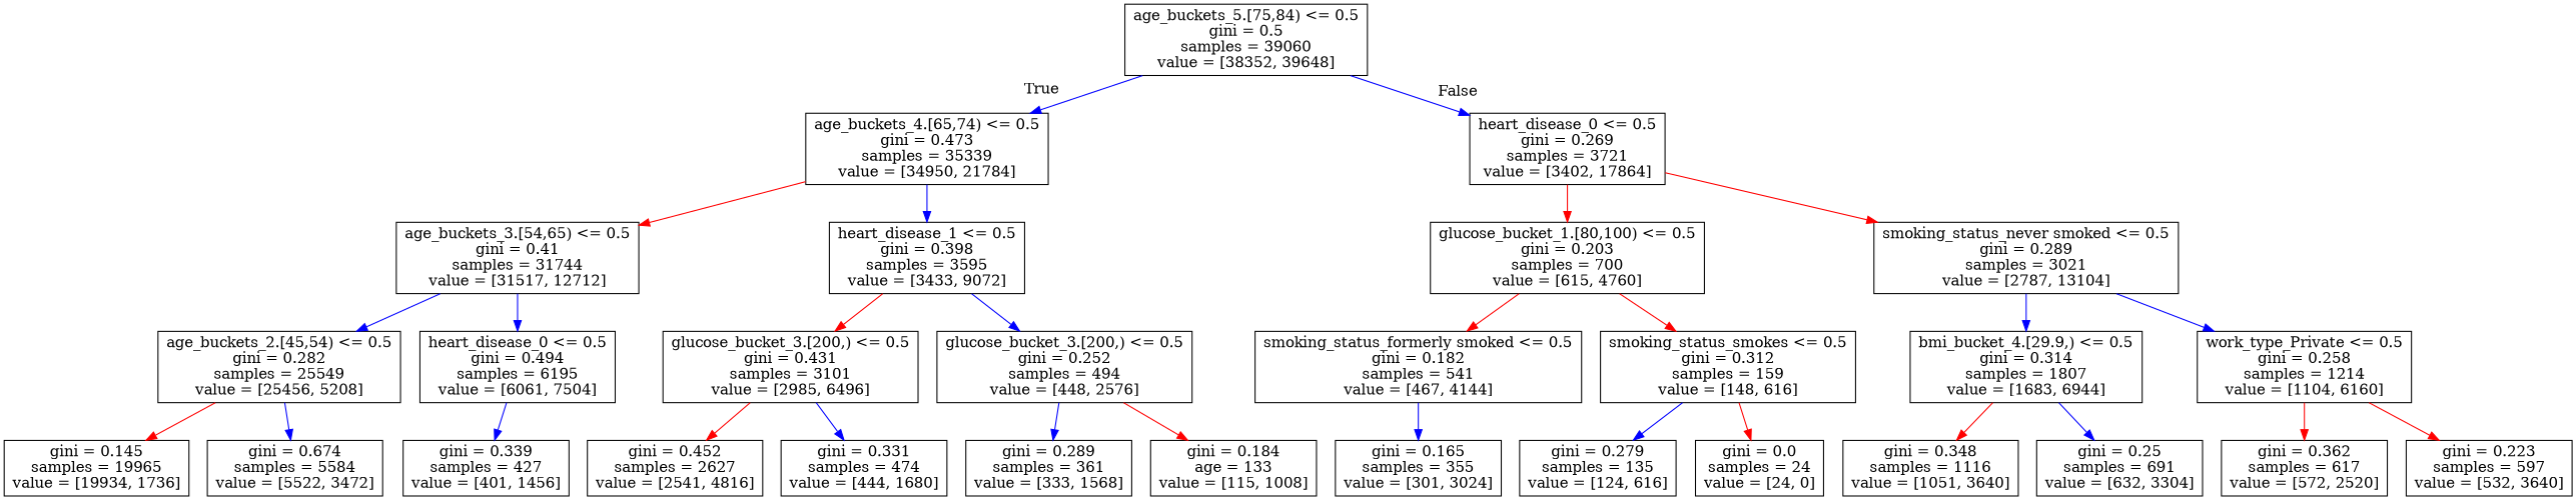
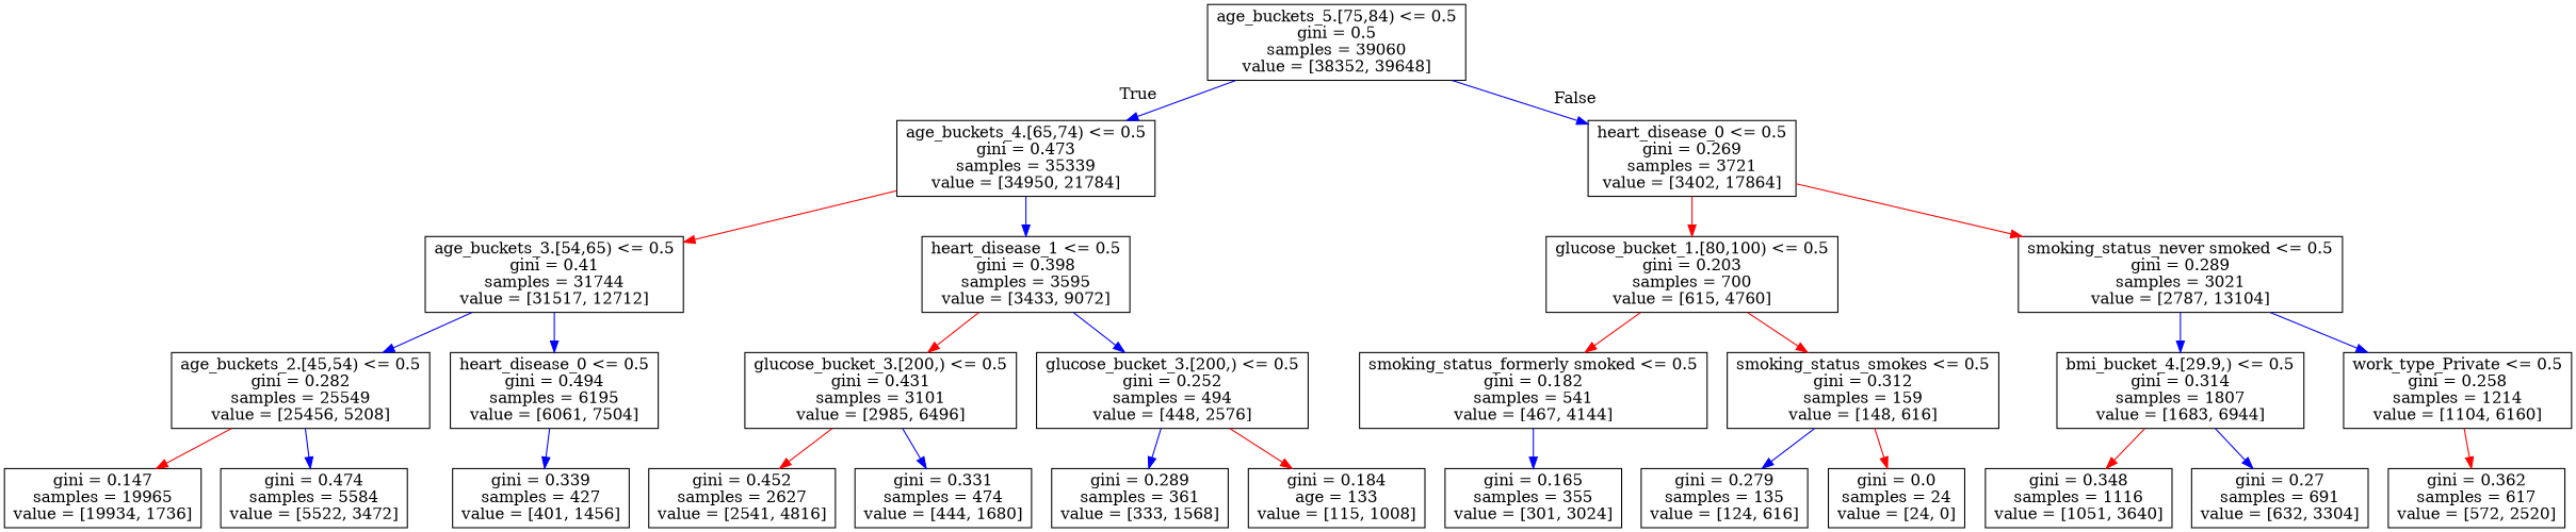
  digraph {
    node [shape=box]
    edge [color=blue]
    n1 [label="age_buckets_5.[75,84) <= 0.5\ngini = 0.5\nsamples = 39060\nvalue = [38352, 39648]"]
    n2 [label="age_buckets_4.[65,74) <= 0.5\ngini = 0.473\nsamples = 35339\nvalue = [34950, 21784]"]
    n3 [label="heart_disease_0 <= 0.5\ngini = 0.269\nsamples = 3721\nvalue = [3402, 17864]"]
    n4 [label="age_buckets_3.[54,65) <= 0.5\ngini = 0.41\nsamples = 31744\nvalue = [31517, 12712]"]
    n5 [label="heart_disease_1 <= 0.5\ngini = 0.398\nsamples = 3595\nvalue = [3433, 9072]"]
    n6 [label="glucose_bucket_1.[80,100) <= 0.5\ngini = 0.203\nsamples = 700\nvalue = [615, 4760]"]
    n7 [label="smoking_status_never smoked <= 0.5\ngini = 0.289\nsamples = 3021\nvalue = [2787, 13104]"]
    n8 [label="age_buckets_2.[45,54) <= 0.5\ngini = 0.282\nsamples = 25549\nvalue = [25456, 5208]"]
    n9 [label="heart_disease_0 <= 0.5\ngini = 0.494\nsamples = 6195\nvalue = [6061, 7504]"]
    n10 [label="glucose_bucket_3.[200,) <= 0.5\ngini = 0.431\nsamples = 3101\nvalue = [2985, 6496]"]
    n11 [label="glucose_bucket_3.[200,) <= 0.5\ngini = 0.252\nsamples = 494\nvalue = [448, 2576]"]
-   n12 [label="gini = 0.145\nsamples = 19965\nvalue = [19934, 1736]"]
-   n13 [label="gini = 0.674\nsamples = 5584\nvalue = [5522, 3472]"]
+   n12 [label="gini = 0.147\nsamples = 19965\nvalue = [19934, 1736]"]
+   n13 [label="gini = 0.474\nsamples = 5584\nvalue = [5522, 3472]"]
    n14 [label="gini = 0.339\nsamples = 427\nvalue = [401, 1456]"]
    n15 [label="gini = 0.452\nsamples = 2627\nvalue = [2541, 4816]"]
    n16 [label="gini = 0.331\nsamples = 474\nvalue = [444, 1680]"]
    n17 [label="gini = 0.289\nsamples = 361\nvalue = [333, 1568]"]
    n18 [label="gini = 0.184\nage = 133\nvalue = [115, 1008]"]
    n19 [label="smoking_status_formerly smoked <= 0.5\ngini = 0.182\nsamples = 541\nvalue = [467, 4144]"]
    n20 [label="smoking_status_smokes <= 0.5\ngini = 0.312\nsamples = 159\nvalue = [148, 616]"]
    n21 [label="bmi_bucket_4.[29.9,) <= 0.5\ngini = 0.314\nsamples = 1807\nvalue = [1683, 6944]"]
    n22 [label="work_type_Private <= 0.5\ngini = 0.258\nsamples = 1214\nvalue = [1104, 6160]"]
    n23 [label="gini = 0.165\nsamples = 355\nvalue = [301, 3024]"]
    n24 [label="gini = 0.279\nsamples = 135\nvalue = [124, 616]"]
    n25 [label="gini = 0.0\nsamples = 24\nvalue = [24, 0]"]
    n26 [label="gini = 0.348\nsamples = 1116\nvalue = [1051, 3640]"]
-   n27 [label="gini = 0.25\nsamples = 691\nvalue = [632, 3304]"]
+   n27 [label="gini = 0.27\nsamples = 691\nvalue = [632, 3304]"]
    n28 [label="gini = 0.362\nsamples = 617\nvalue = [572, 2520]"]
-   n29 [label="gini = 0.223\nsamples = 597\nvalue = [532, 3640]"]
    n1 -> n2 [headlabel=True labelangle=45 labeldistance=2.5]
    n1 -> n3 [headlabel=False labelangle=-45 labeldistance=2.5]
    n2 -> n4 [color=red]
    n2 -> n5
    n3 -> n6 [color=red]
    n3 -> n7 [color=red]
    n4 -> n8
    n4 -> n9
    n5 -> n10 [color=red]
    n5 -> n11
    n6 -> n19 [color=red]
    n6 -> n20 [color=red]
    n7 -> n21
    n7 -> n22
    n8 -> n12 [color=red]
    n8 -> n13
    n9 -> n14
    n10 -> n15 [color=red]
    n10 -> n16
    n11 -> n17
    n11 -> n18 [color=red]
    n19 -> n23
    n20 -> n24
    n20 -> n25 [color=red]
    n21 -> n26 [color=red]
    n21 -> n27
    n22 -> n28 [color=red]
-   n22 -> n29 [color=red]
  }
